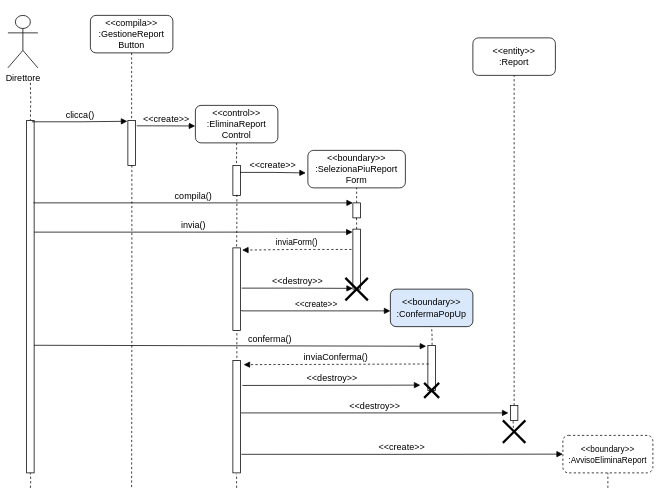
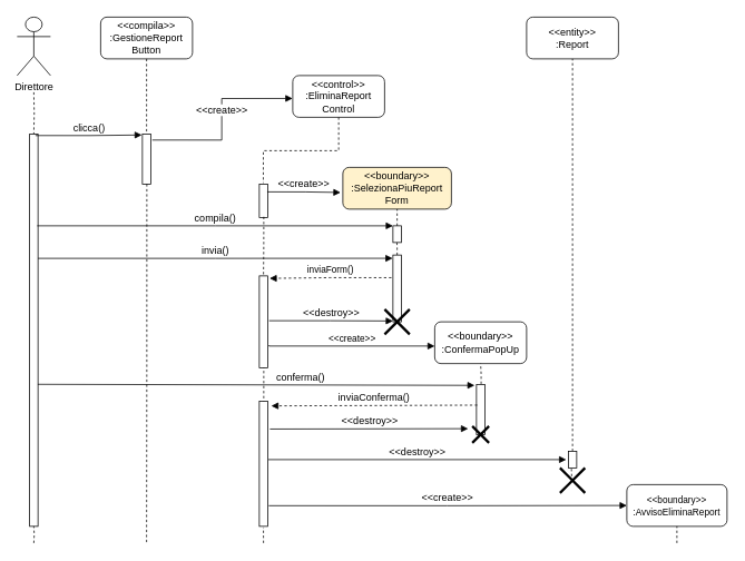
  <mxCell id="0" />
  <mxCell id="1" parent="0" />
- <mxCell id="2" value="Direttore" style="shape=umlActor;verticalLabelPosition=bottom;verticalAlign=top;html=1;" parent="1" vertex="1"><mxGeometry x="10" y="20" width="40" height="70" as="geometry" /></mxCell>
+ <mxCell id="2" value="Direttore" style="shape=umlActor;verticalLabelPosition=bottom;verticalAlign=top;html=1;" parent="1" vertex="1"><mxGeometry x="20" y="20" width="40" height="70" as="geometry" /></mxCell>
  <mxCell id="3" value="" style="endArrow=none;dashed=1;html=1;rounded=0;edgeStyle=orthogonalEdgeStyle;" parent="1" target="4" edge="1"><mxGeometry width="50" height="50" relative="1" as="geometry"><mxPoint x="40" y="110" as="sourcePoint" /><mxPoint x="40" y="50" as="targetPoint" /></mxGeometry></mxCell>
  <mxCell id="4" value="" style="html=1;points=[];perimeter=orthogonalPerimeter;" parent="1" vertex="1"><mxGeometry x="35" y="160" width="10" height="470" as="geometry" /></mxCell>
  <mxCell id="5" value="&lt;font style=&quot;font-size: 12px&quot;&gt;clicca()&lt;/font&gt;" style="html=1;verticalAlign=bottom;endArrow=block;rounded=0;edgeStyle=orthogonalEdgeStyle;entryX=-0.071;entryY=0.02;entryDx=0;entryDy=0;entryPerimeter=0;exitX=0.7;exitY=0.004;exitDx=0;exitDy=0;exitPerimeter=0;" parent="1" source="4" target="8" edge="1"><mxGeometry width="80" relative="1" as="geometry"><mxPoint x="46" y="162" as="sourcePoint" /><mxPoint x="160" y="163" as="targetPoint" /></mxGeometry></mxCell>
  <mxCell id="6" value="&lt;font style=&quot;font-size: 12px&quot;&gt;&amp;lt;&amp;lt;compila&amp;gt;&amp;gt;&lt;br&gt;:GestioneReport&lt;br&gt;Button&lt;/font&gt;" style="rounded=1;whiteSpace=wrap;html=1;" parent="1" vertex="1"><mxGeometry x="120" y="20" width="110" height="50" as="geometry" /></mxCell>
  <mxCell id="7" value="" style="endArrow=none;dashed=1;html=1;rounded=0;edgeStyle=orthogonalEdgeStyle;exitX=0.5;exitY=1;exitDx=0;exitDy=0;entryX=0.5;entryY=-0.025;entryDx=0;entryDy=0;entryPerimeter=0;" parent="1" source="6" target="8" edge="1"><mxGeometry width="50" height="50" relative="1" as="geometry"><mxPoint x="410" y="260" as="sourcePoint" /><mxPoint x="175" y="160" as="targetPoint" /></mxGeometry></mxCell>
  <mxCell id="8" value="" style="html=1;points=[];perimeter=orthogonalPerimeter;" parent="1" vertex="1"><mxGeometry x="170" y="160" width="10" height="60" as="geometry" /></mxCell>
  <mxCell id="9" value="&lt;font style=&quot;font-size: 12px&quot;&gt;&amp;lt;&amp;lt;create&amp;gt;&amp;gt;&lt;/font&gt;" style="html=1;verticalAlign=bottom;endArrow=block;rounded=0;edgeStyle=orthogonalEdgeStyle;exitX=1.186;exitY=0.121;exitDx=0;exitDy=0;exitPerimeter=0;entryX=-0.002;entryY=0.549;entryDx=0;entryDy=0;entryPerimeter=0;" parent="1" source="8" target="10" edge="1"><mxGeometry width="80" relative="1" as="geometry"><mxPoint x="52" y="171.48" as="sourcePoint" /><mxPoint x="260" y="167" as="targetPoint" /></mxGeometry></mxCell>
- <mxCell id="10" value="&lt;font style=&quot;font-size: 12px&quot;&gt;&amp;lt;&amp;lt;control&amp;gt;&amp;gt;&lt;br&gt;:EliminaReport&lt;br&gt;Control&lt;/font&gt;" style="rounded=1;whiteSpace=wrap;html=1;" parent="1" vertex="1"><mxGeometry x="260" y="140" width="110" height="50" as="geometry" /></mxCell>
+ <mxCell id="10" value="&lt;font style=&quot;font-size: 12px&quot;&gt;&amp;lt;&amp;lt;control&amp;gt;&amp;gt;&lt;br&gt;:EliminaReport&lt;br&gt;Control&lt;/font&gt;" style="rounded=1;whiteSpace=wrap;html=1;" parent="1" vertex="1"><mxGeometry x="350" y="90" width="110" height="50" as="geometry" /></mxCell>
  <mxCell id="11" value="" style="endArrow=none;dashed=1;html=1;rounded=0;edgeStyle=orthogonalEdgeStyle;exitX=0.5;exitY=1;exitDx=0;exitDy=0;entryX=0.478;entryY=-0.033;entryDx=0;entryDy=0;entryPerimeter=0;" parent="1" source="10" target="12" edge="1"><mxGeometry width="50" height="50" relative="1" as="geometry"><mxPoint x="330" y="180" as="sourcePoint" /><mxPoint x="315" y="210" as="targetPoint" /></mxGeometry></mxCell>
  <mxCell id="12" value="" style="html=1;points=[];perimeter=orthogonalPerimeter;" parent="1" vertex="1"><mxGeometry x="310" y="220" width="10" height="40" as="geometry" /></mxCell>
  <mxCell id="13" value="&lt;font style=&quot;font-size: 12px&quot;&gt;&amp;lt;&amp;lt;create&amp;gt;&amp;gt;&lt;/font&gt;" style="html=1;verticalAlign=bottom;endArrow=block;rounded=0;edgeStyle=orthogonalEdgeStyle;exitX=0.945;exitY=0.234;exitDx=0;exitDy=0;exitPerimeter=0;entryX=-0.021;entryY=0.601;entryDx=0;entryDy=0;entryPerimeter=0;" parent="1" source="12" target="14" edge="1"><mxGeometry width="80" relative="1" as="geometry"><mxPoint x="191.86" y="177.26" as="sourcePoint" /><mxPoint x="410" y="232" as="targetPoint" /></mxGeometry></mxCell>
- <mxCell id="14" value="&lt;font style=&quot;font-size: 12px&quot;&gt;&amp;lt;&amp;lt;boundary&amp;gt;&amp;gt;&lt;br&gt;:SelezionaPiuReport&lt;br&gt;Form&lt;/font&gt;" style="rounded=1;whiteSpace=wrap;html=1;" parent="1" vertex="1"><mxGeometry x="410" y="200" width="130" height="50" as="geometry" /></mxCell>
+ <mxCell id="14" value="&lt;font style=&quot;font-size: 12px&quot;&gt;&amp;lt;&amp;lt;boundary&amp;gt;&amp;gt;&lt;br&gt;:SelezionaPiuReport&lt;br&gt;Form&lt;/font&gt;" style="rounded=1;whiteSpace=wrap;html=1;fillColor=#fff2cc;" parent="1" vertex="1"><mxGeometry x="410" y="200" width="130" height="50" as="geometry" /></mxCell>
  <mxCell id="15" value="" style="endArrow=none;dashed=1;html=1;rounded=0;edgeStyle=orthogonalEdgeStyle;entryX=0.5;entryY=1;entryDx=0;entryDy=0;exitX=0.5;exitY=0;exitDx=0;exitDy=0;exitPerimeter=0;" parent="1" source="16" target="14" edge="1"><mxGeometry width="50" height="50" relative="1" as="geometry"><mxPoint x="465" y="270" as="sourcePoint" /><mxPoint x="380" y="220" as="targetPoint" /></mxGeometry></mxCell>
  <mxCell id="16" value="" style="html=1;points=[];perimeter=orthogonalPerimeter;" parent="1" vertex="1"><mxGeometry x="470" y="270" width="10" height="20" as="geometry" /></mxCell>
  <mxCell id="17" value="&lt;font style=&quot;font-size: 12px&quot;&gt;compila()&lt;/font&gt;" style="html=1;verticalAlign=bottom;endArrow=block;rounded=0;edgeStyle=orthogonalEdgeStyle;exitX=0.9;exitY=0.234;exitDx=0;exitDy=0;exitPerimeter=0;" parent="1" source="4" edge="1"><mxGeometry width="80" relative="1" as="geometry"><mxPoint x="50" y="270" as="sourcePoint" /><mxPoint x="470" y="270" as="targetPoint" /></mxGeometry></mxCell>
  <mxCell id="18" value="&lt;font style=&quot;font-size: 12px&quot;&gt;invia()&lt;/font&gt;" style="html=1;verticalAlign=bottom;endArrow=block;rounded=0;edgeStyle=orthogonalEdgeStyle;exitX=1;exitY=0.317;exitDx=0;exitDy=0;exitPerimeter=0;entryX=-0.037;entryY=0.049;entryDx=0;entryDy=0;entryPerimeter=0;" parent="1" source="4" target="24" edge="1"><mxGeometry width="80" relative="1" as="geometry"><mxPoint x="57.03" y="279.52" as="sourcePoint" /><mxPoint x="460" y="309" as="targetPoint" /></mxGeometry></mxCell>
  <mxCell id="19" value="" style="endArrow=none;dashed=1;html=1;rounded=0;edgeStyle=orthogonalEdgeStyle;exitX=0.533;exitY=1;exitDx=0;exitDy=0;exitPerimeter=0;" parent="1" source="8" edge="1"><mxGeometry width="50" height="50" relative="1" as="geometry"><mxPoint x="173" y="230" as="sourcePoint" /><mxPoint x="175" y="650" as="targetPoint" /></mxGeometry></mxCell>
  <mxCell id="20" value="" style="endArrow=none;dashed=1;html=1;rounded=0;edgeStyle=orthogonalEdgeStyle;exitX=0.533;exitY=0.979;exitDx=0;exitDy=0;exitPerimeter=0;startArrow=none;" parent="1" source="22" edge="1"><mxGeometry width="50" height="50" relative="1" as="geometry"><mxPoint x="480" y="340" as="sourcePoint" /><mxPoint x="315" y="530" as="targetPoint" /></mxGeometry></mxCell>
  <mxCell id="21" value="" style="endArrow=none;dashed=1;html=1;rounded=0;edgeStyle=orthogonalEdgeStyle;startArrow=none;entryX=0.474;entryY=1.003;entryDx=0;entryDy=0;entryPerimeter=0;" parent="1" source="24" target="16" edge="1"><mxGeometry width="50" height="50" relative="1" as="geometry"><mxPoint x="467" y="530" as="sourcePoint" /><mxPoint x="467" y="290" as="targetPoint" /></mxGeometry></mxCell>
  <mxCell id="22" value="" style="html=1;points=[];perimeter=orthogonalPerimeter;" parent="1" vertex="1"><mxGeometry x="310" y="330" width="10" height="110" as="geometry" /></mxCell>
  <mxCell id="23" value="" style="endArrow=none;dashed=1;html=1;rounded=0;edgeStyle=orthogonalEdgeStyle;exitX=0.533;exitY=0.979;exitDx=0;exitDy=0;exitPerimeter=0;" parent="1" source="12" target="22" edge="1"><mxGeometry width="50" height="50" relative="1" as="geometry"><mxPoint x="315.33" y="259.16" as="sourcePoint" /><mxPoint x="315" y="530" as="targetPoint" /></mxGeometry></mxCell>
  <mxCell id="24" value="" style="html=1;points=[];perimeter=orthogonalPerimeter;" parent="1" vertex="1"><mxGeometry x="470" y="305" width="10" height="80" as="geometry" /></mxCell>
  <mxCell id="25" value="inviaForm()" style="html=1;verticalAlign=bottom;endArrow=block;rounded=0;edgeStyle=orthogonalEdgeStyle;exitX=-0.183;exitY=0.339;exitDx=0;exitDy=0;exitPerimeter=0;entryX=1.228;entryY=0.027;entryDx=0;entryDy=0;entryPerimeter=0;dashed=1;" parent="1" source="24" target="22" edge="1"><mxGeometry width="80" relative="1" as="geometry"><mxPoint x="380" y="330" as="sourcePoint" /><mxPoint x="330" y="333" as="targetPoint" /></mxGeometry></mxCell>
  <mxCell id="26" value="&lt;font style=&quot;font-size: 12px&quot;&gt;&amp;lt;&amp;lt;destroy&amp;gt;&amp;gt;&lt;/font&gt;" style="html=1;verticalAlign=bottom;endArrow=block;rounded=0;edgeStyle=orthogonalEdgeStyle;exitX=1.172;exitY=0.488;exitDx=0;exitDy=0;exitPerimeter=0;" parent="1" edge="1" source="22"><mxGeometry width="80" relative="1" as="geometry"><mxPoint x="330" y="384" as="sourcePoint" /><mxPoint x="470" y="384" as="targetPoint" /></mxGeometry></mxCell>
  <mxCell id="27" value="" style="shape=umlDestroy;whiteSpace=wrap;html=1;strokeWidth=3;" parent="1" vertex="1"><mxGeometry x="460" y="370" width="30" height="30" as="geometry" /></mxCell>
- <mxCell id="28" value="&lt;font style=&quot;font-size: 12px&quot;&gt;&amp;lt;&amp;lt;entity&amp;gt;&amp;gt;&lt;br&gt;:Report&lt;/font&gt;" style="rounded=1;whiteSpace=wrap;html=1;" parent="1" vertex="1"><mxGeometry x="630" y="50" width="110" height="50" as="geometry" /></mxCell>
+ <mxCell id="28" value="&lt;font style=&quot;font-size: 12px&quot;&gt;&amp;lt;&amp;lt;entity&amp;gt;&amp;gt;&lt;br&gt;:Report&lt;/font&gt;" style="rounded=1;whiteSpace=wrap;html=1;" parent="1" vertex="1"><mxGeometry x="630" y="20" width="110" height="50" as="geometry" /></mxCell>
  <mxCell id="29" value="" style="endArrow=none;dashed=1;html=1;rounded=0;edgeStyle=orthogonalEdgeStyle;entryX=0.5;entryY=1;entryDx=0;entryDy=0;startArrow=none;" parent="1" source="30" target="28" edge="1"><mxGeometry width="50" height="50" relative="1" as="geometry"><mxPoint x="595" y="434.138" as="sourcePoint" /><mxPoint x="580" y="80" as="targetPoint" /></mxGeometry></mxCell>
  <mxCell id="30" value="" style="html=1;points=[];perimeter=orthogonalPerimeter;" parent="1" vertex="1"><mxGeometry x="680" y="540" width="10" height="20" as="geometry" /></mxCell>
  <mxCell id="31" value="&amp;lt;&amp;lt;create&amp;gt;&amp;gt;" style="html=1;verticalAlign=bottom;endArrow=block;rounded=0;edgeStyle=orthogonalEdgeStyle;exitX=1.172;exitY=0.754;exitDx=0;exitDy=0;exitPerimeter=0;" parent="1" source="22" edge="1"><mxGeometry width="80" relative="1" as="geometry"><mxPoint x="330" y="414" as="sourcePoint" /><mxPoint x="520" y="414" as="targetPoint" /><Array as="points"><mxPoint x="322" y="414" /></Array></mxGeometry></mxCell>
- <mxCell id="32" value="&lt;span&gt;&amp;lt;&amp;lt;boundary&amp;gt;&amp;gt;&lt;br&gt;:ConfermaPopUp&lt;/span&gt;" style="rounded=1;whiteSpace=wrap;html=1;fillColor=#dae8fc;" parent="1" vertex="1"><mxGeometry x="520" y="385" width="110" height="50" as="geometry" /></mxCell>
+ <mxCell id="32" value="&lt;span&gt;&amp;lt;&amp;lt;boundary&amp;gt;&amp;gt;&lt;br&gt;:ConfermaPopUp&lt;/span&gt;" style="rounded=1;whiteSpace=wrap;html=1;" parent="1" vertex="1"><mxGeometry x="520" y="385" width="110" height="50" as="geometry" /></mxCell>
  <mxCell id="33" value="" style="endArrow=none;dashed=1;html=1;rounded=0;edgeStyle=orthogonalEdgeStyle;entryX=0.5;entryY=1;entryDx=0;entryDy=0;exitX=0.56;exitY=-0.01;exitDx=0;exitDy=0;exitPerimeter=0;" parent="1" source="34" target="32" edge="1"><mxGeometry width="50" height="50" relative="1" as="geometry"><mxPoint x="575" y="460" as="sourcePoint" /><mxPoint x="620" y="350" as="targetPoint" /></mxGeometry></mxCell>
  <mxCell id="34" value="" style="html=1;points=[];perimeter=orthogonalPerimeter;" parent="1" vertex="1"><mxGeometry x="570" y="460" width="10" height="60" as="geometry" /></mxCell>
  <mxCell id="35" value="&lt;font style=&quot;font-size: 12px&quot;&gt;conferma()&lt;/font&gt;" style="html=1;verticalAlign=bottom;endArrow=block;rounded=0;exitX=0.976;exitY=0.638;exitDx=0;exitDy=0;exitPerimeter=0;entryX=-0.221;entryY=0.019;entryDx=0;entryDy=0;entryPerimeter=0;" parent="1" source="4" target="34" edge="1"><mxGeometry x="0.2" width="80" relative="1" as="geometry"><mxPoint x="60" y="480" as="sourcePoint" /><mxPoint x="570" y="469" as="targetPoint" /><mxPoint as="offset" /></mxGeometry></mxCell>
  <mxCell id="36" value="&lt;font style=&quot;font-size: 12px&quot;&gt;inviaConferma()&lt;/font&gt;" style="html=1;verticalAlign=bottom;endArrow=block;rounded=0;edgeStyle=orthogonalEdgeStyle;entryX=1.433;entryY=0.038;entryDx=0;entryDy=0;entryPerimeter=0;dashed=1;" parent="1" edge="1" target="47"><mxGeometry width="80" relative="1" as="geometry"><mxPoint x="571" y="484.8" as="sourcePoint" /><mxPoint x="330" y="485" as="targetPoint" /><Array as="points" /></mxGeometry></mxCell>
  <mxCell id="37" value="&lt;font style=&quot;font-size: 12px&quot;&gt;&amp;lt;&amp;lt;destroy&amp;gt;&amp;gt;&lt;/font&gt;" style="html=1;verticalAlign=bottom;endArrow=block;rounded=0;edgeStyle=orthogonalEdgeStyle;exitX=1.271;exitY=0.223;exitDx=0;exitDy=0;exitPerimeter=0;" parent="1" source="47" edge="1"><mxGeometry width="80" relative="1" as="geometry"><mxPoint x="330" y="505" as="sourcePoint" /><mxPoint x="560" y="513" as="targetPoint" /></mxGeometry></mxCell>
  <mxCell id="38" value="" style="shape=umlDestroy;whiteSpace=wrap;html=1;strokeWidth=3;" parent="1" vertex="1"><mxGeometry x="565" y="510" width="20" height="20" as="geometry" /></mxCell>
  <mxCell id="39" value="" style="endArrow=none;dashed=1;html=1;rounded=0;edgeStyle=orthogonalEdgeStyle;entryX=0.44;entryY=0.992;entryDx=0;entryDy=0;entryPerimeter=0;" parent="1" target="34" edge="1"><mxGeometry width="50" height="50" relative="1" as="geometry"><mxPoint x="574" y="520" as="sourcePoint" /><mxPoint x="570" y="500" as="targetPoint" /></mxGeometry></mxCell>
  <mxCell id="40" value="&lt;font style=&quot;font-size: 12px&quot;&gt;&amp;lt;&amp;lt;destroy&amp;gt;&amp;gt;&lt;/font&gt;" style="html=1;verticalAlign=bottom;endArrow=block;rounded=0;edgeStyle=orthogonalEdgeStyle;entryX=-0.252;entryY=0.503;entryDx=0;entryDy=0;entryPerimeter=0;exitX=1.089;exitY=0.467;exitDx=0;exitDy=0;exitPerimeter=0;" parent="1" source="47" target="30" edge="1"><mxGeometry width="80" relative="1" as="geometry"><mxPoint x="330" y="550" as="sourcePoint" /><mxPoint x="620" y="550" as="targetPoint" /></mxGeometry></mxCell>
  <mxCell id="41" value="" style="endArrow=none;dashed=1;html=1;rounded=0;edgeStyle=orthogonalEdgeStyle;exitX=0.369;exitY=1.055;exitDx=0;exitDy=0;exitPerimeter=0;" parent="1" source="30" edge="1"><mxGeometry width="50" height="50" relative="1" as="geometry"><mxPoint x="670" y="530" as="sourcePoint" /><mxPoint x="684" y="570" as="targetPoint" /></mxGeometry></mxCell>
  <mxCell id="42" value="" style="shape=umlDestroy;whiteSpace=wrap;html=1;strokeWidth=3;" parent="1" vertex="1"><mxGeometry x="670" y="560" width="30" height="30" as="geometry" /></mxCell>
  <mxCell id="43" value="&lt;font style=&quot;font-size: 12px&quot;&gt;&amp;lt;&amp;lt;create&amp;gt;&amp;gt;&lt;/font&gt;" style="html=1;verticalAlign=bottom;endArrow=block;rounded=0;edgeStyle=orthogonalEdgeStyle;entryX=0;entryY=0.5;entryDx=0;entryDy=0;exitX=1.134;exitY=0.835;exitDx=0;exitDy=0;exitPerimeter=0;" parent="1" source="47" target="44" edge="1"><mxGeometry width="80" relative="1" as="geometry"><mxPoint x="340" y="605" as="sourcePoint" /><mxPoint x="750" y="610" as="targetPoint" /></mxGeometry></mxCell>
- <mxCell id="44" value="&lt;span style=&quot;font-size: 11px&quot;&gt;&amp;lt;&amp;lt;boundary&amp;gt;&amp;gt;&lt;br&gt;:AvvisoEliminaReport&lt;/span&gt;" style="rounded=1;whiteSpace=wrap;html=1;dashed=1;" parent="1" vertex="1"><mxGeometry x="750" y="580" width="120" height="50" as="geometry" /></mxCell>
+ <mxCell id="44" value="&lt;span style=&quot;font-size: 11px&quot;&gt;&amp;lt;&amp;lt;boundary&amp;gt;&amp;gt;&lt;br&gt;:AvvisoEliminaReport&lt;/span&gt;" style="rounded=1;whiteSpace=wrap;html=1;" parent="1" vertex="1"><mxGeometry x="750" y="580" width="120" height="50" as="geometry" /></mxCell>
  <mxCell id="45" value="" style="endArrow=none;dashed=1;html=1;rounded=0;edgeStyle=orthogonalEdgeStyle;" parent="1" target="4" edge="1"><mxGeometry width="50" height="50" relative="1" as="geometry"><mxPoint x="40" y="650" as="sourcePoint" /><mxPoint x="40" y="640" as="targetPoint" /></mxGeometry></mxCell>
  <mxCell id="46" value="" style="endArrow=none;dashed=1;html=1;rounded=0;entryX=0.5;entryY=1;entryDx=0;entryDy=0;" parent="1" target="44" edge="1"><mxGeometry width="50" height="50" relative="1" as="geometry"><mxPoint x="810" y="650" as="sourcePoint" /><mxPoint x="460" y="630" as="targetPoint" /></mxGeometry></mxCell>
  <mxCell id="47" value="" style="html=1;points=[];perimeter=orthogonalPerimeter;" vertex="1" parent="1"><mxGeometry x="310" y="480" width="10" height="150" as="geometry" /></mxCell>
  <mxCell id="48" value="" style="endArrow=none;dashed=1;html=1;rounded=0;entryX=0.493;entryY=1.009;entryDx=0;entryDy=0;entryPerimeter=0;" edge="1" parent="1" target="47"><mxGeometry width="50" height="50" relative="1" as="geometry"><mxPoint x="315" y="650" as="sourcePoint" /><mxPoint x="50" y="640" as="targetPoint" /></mxGeometry></mxCell>
